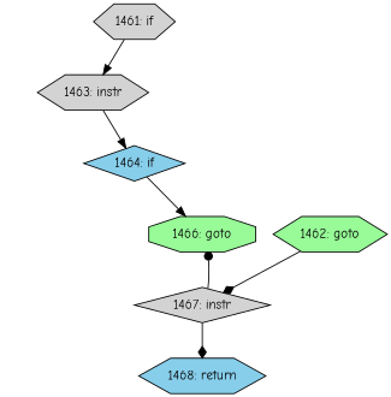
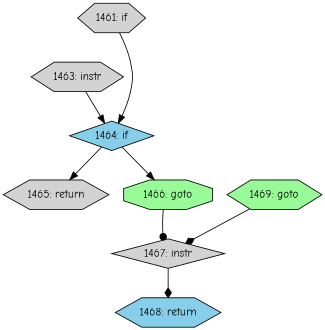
  digraph {
    fontname="Comic Neue"
    node [fillcolor=lightgrey fontname="Comic Neue" shape=hexagon style=filled]
    edge [arrowhead=normal fontname="Comic Neue"]
    n1 [label="1461: if"]
    n2 [label="1463: instr"]
-   n3 [fillcolor=palegreen label="1462: goto"]
+   n3 [fillcolor=palegreen label="1469: goto"]
    n4 [label="1467: instr" shape=diamond]
    n5 [fillcolor=skyblue label="1464: if" shape=diamond]
    n6 [fillcolor=skyblue label="1468: return"]
+   n7 [label="1465: return"]
    n8 [fillcolor=palegreen label="1466: goto" shape=octagon]
-   n1 -> n2
+   n1 -> n5
    n2 -> n5
    n3 -> n4 [arrowhead=diamond]
    n4 -> n6 [arrowhead=diamond]
+   n5 -> n7
    n5 -> n8
-   n4 -> n8 [arrowhead=dot]
+   n8 -> n4 [arrowhead=dot]
  }
